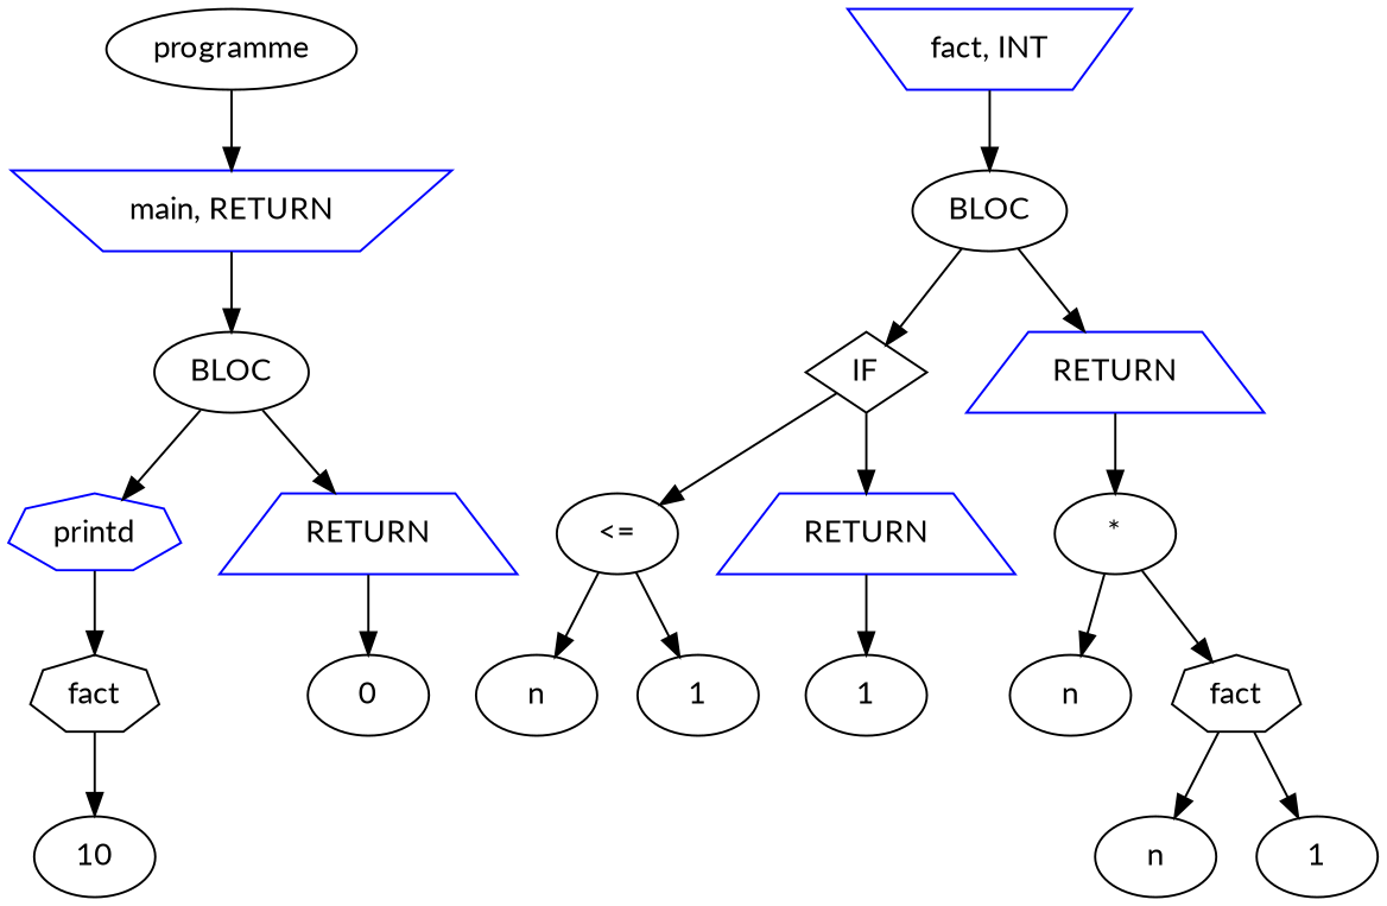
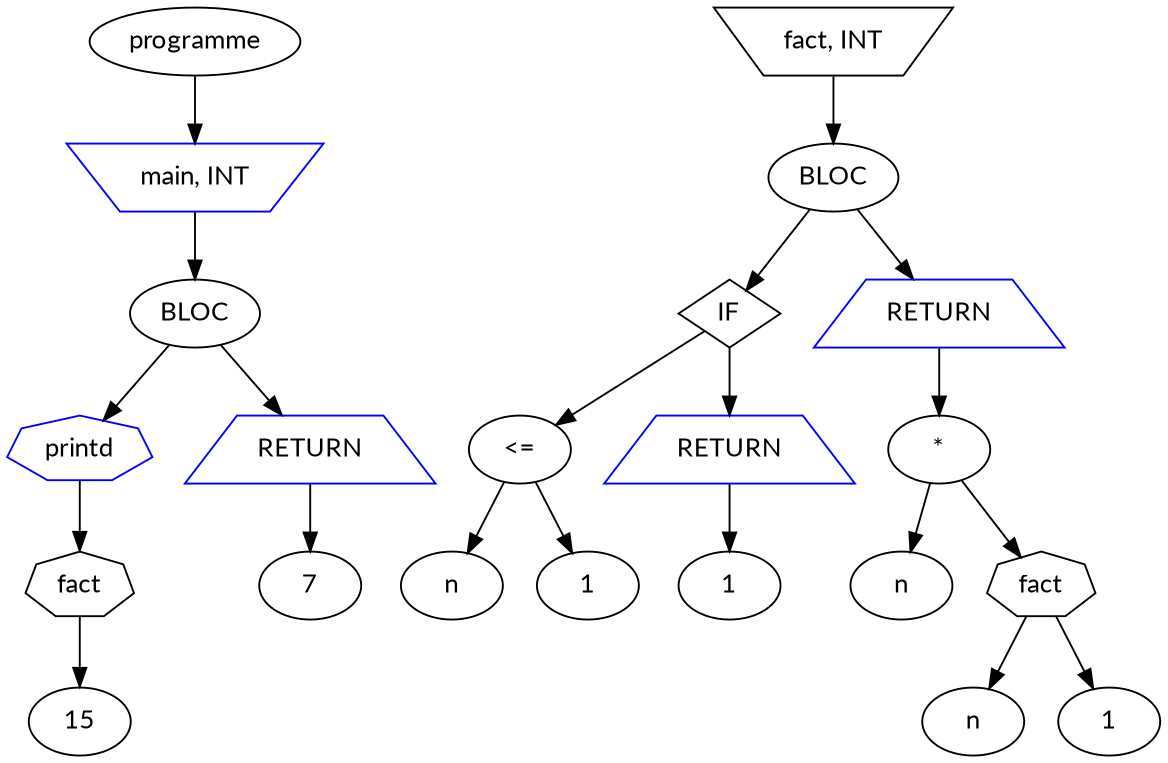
  digraph {
    fontname=Lato
    node [fontname=Lato]
    edge [fontname=Lato]
    n1 [label=programme]
-   n2 [color=blue label="main, RETURN" shape=invtrapezium]
-   n3 [color=blue label="fact, INT" shape=invtrapezium]
+   n2 [color=blue label="main, INT" shape=invtrapezium]
+   n3 [color=black label="fact, INT" shape=invtrapezium]
    n4 [label=BLOC]
    n5 [label=BLOC]
    n6 [label=IF shape=diamond]
    n7 [color=blue label=RETURN shape=trapezium]
    n8 [label="<="]
    n9 [color=blue label=RETURN shape=trapezium]
    n10 [label="*"]
    n11 [label=n]
    n12 [label=1]
    n13 [label=1]
    n14 [label=n]
    n15 [label=fact shape=septagon]
    n16 [label=n]
    n17 [label=1]
    n18 [color=blue label=printd shape=septagon]
    n19 [color=blue label=RETURN shape=trapezium]
    n20 [label=fact shape=septagon]
-   n21 [label=0]
-   n22 [label=10]
+   n21 [label=7]
+   n22 [label=15]
    n1 -> n2
    n2 -> n5
    n3 -> n4
    n4 -> n6
    n4 -> n7
    n5 -> n18
    n5 -> n19
    n6 -> n8
    n6 -> n9
    n7 -> n10
    n8 -> n11
    n8 -> n12
    n9 -> n13
    n10 -> n14
    n10 -> n15
    n15 -> n16
    n15 -> n17
    n18 -> n20
    n19 -> n21
    n20 -> n22
  }
